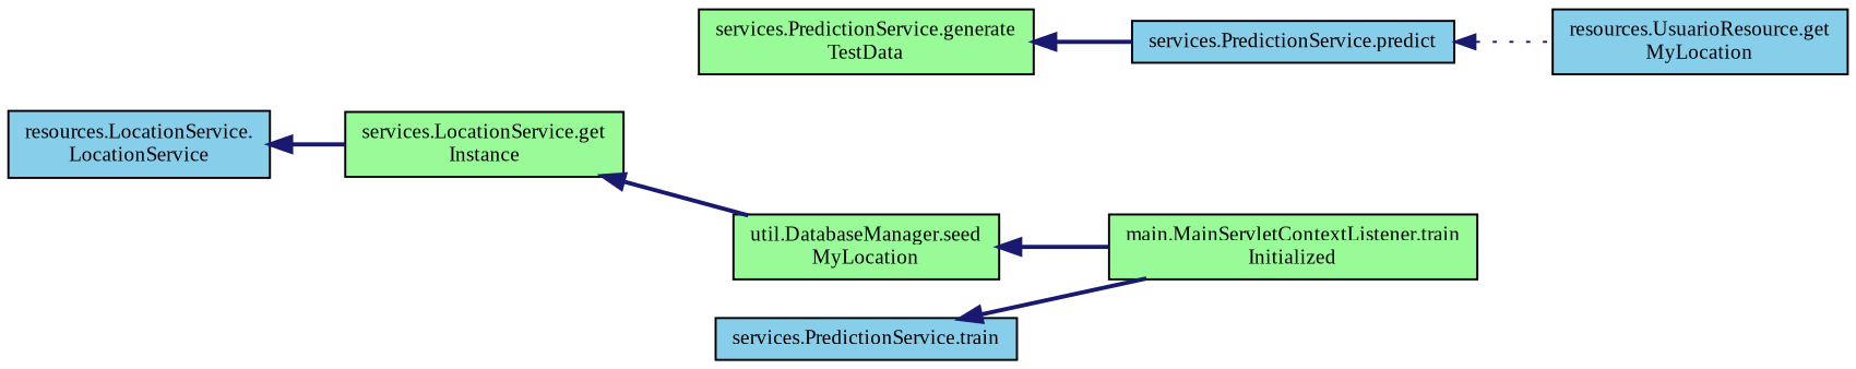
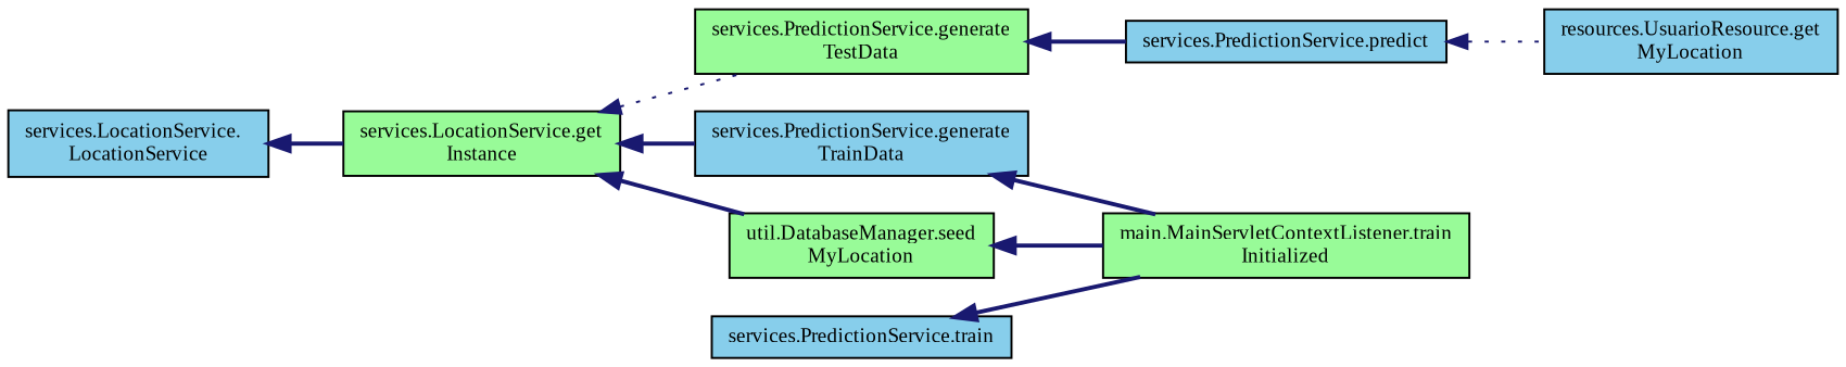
  digraph {
    fontname="Liberation Serif"
    rankdir=LR
    node [color=black fillcolor=skyblue fontname="Liberation Serif" fontsize=10 shape=record style=filled]
    edge [color=midnightblue dir=back fontname="Liberation Serif" fontsize=10 labelfontname=Helvetica labelfontsize=10 style=bold]
-   n1 [fontcolor=black height=0.2 label="resources.LocationService.\lLocationService" width=0.4]
+   n1 [fontcolor=black height=0.2 label="services.LocationService.\lLocationService" width=0.4]
    n2 [fillcolor=palegreen height=0.2 label="services.LocationService.get\lInstance" width=0.4]
    n3 [fillcolor=palegreen height=0.2 label="services.PredictionService.generate\lTestData" width=0.4]
+   n4 [height=0.2 label="services.PredictionService.generate\lTrainData" width=0.4]
    n5 [fillcolor=palegreen height=0.2 label="util.DatabaseManager.seed\lMyLocation" width=0.4]
    n6 [height=0.2 label="services.PredictionService.predict" width=0.4]
    n7 [fillcolor=palegreen height=0.2 label="main.MainServletContextListener.train\lInitialized" width=0.4]
    n8 [height=0.2 label="resources.UsuarioResource.get\lMyLocation" width=0.4]
    n9 [height=0.2 label="services.PredictionService.train" width=0.4]
    n1 -> n2
+   n2 -> n3 [style=dotted]
+   n2 -> n4
    n2 -> n5
    n3 -> n6
+   n4 -> n7
    n5 -> n7
    n6 -> n8 [style=dotted]
    n9 -> n7
  }
